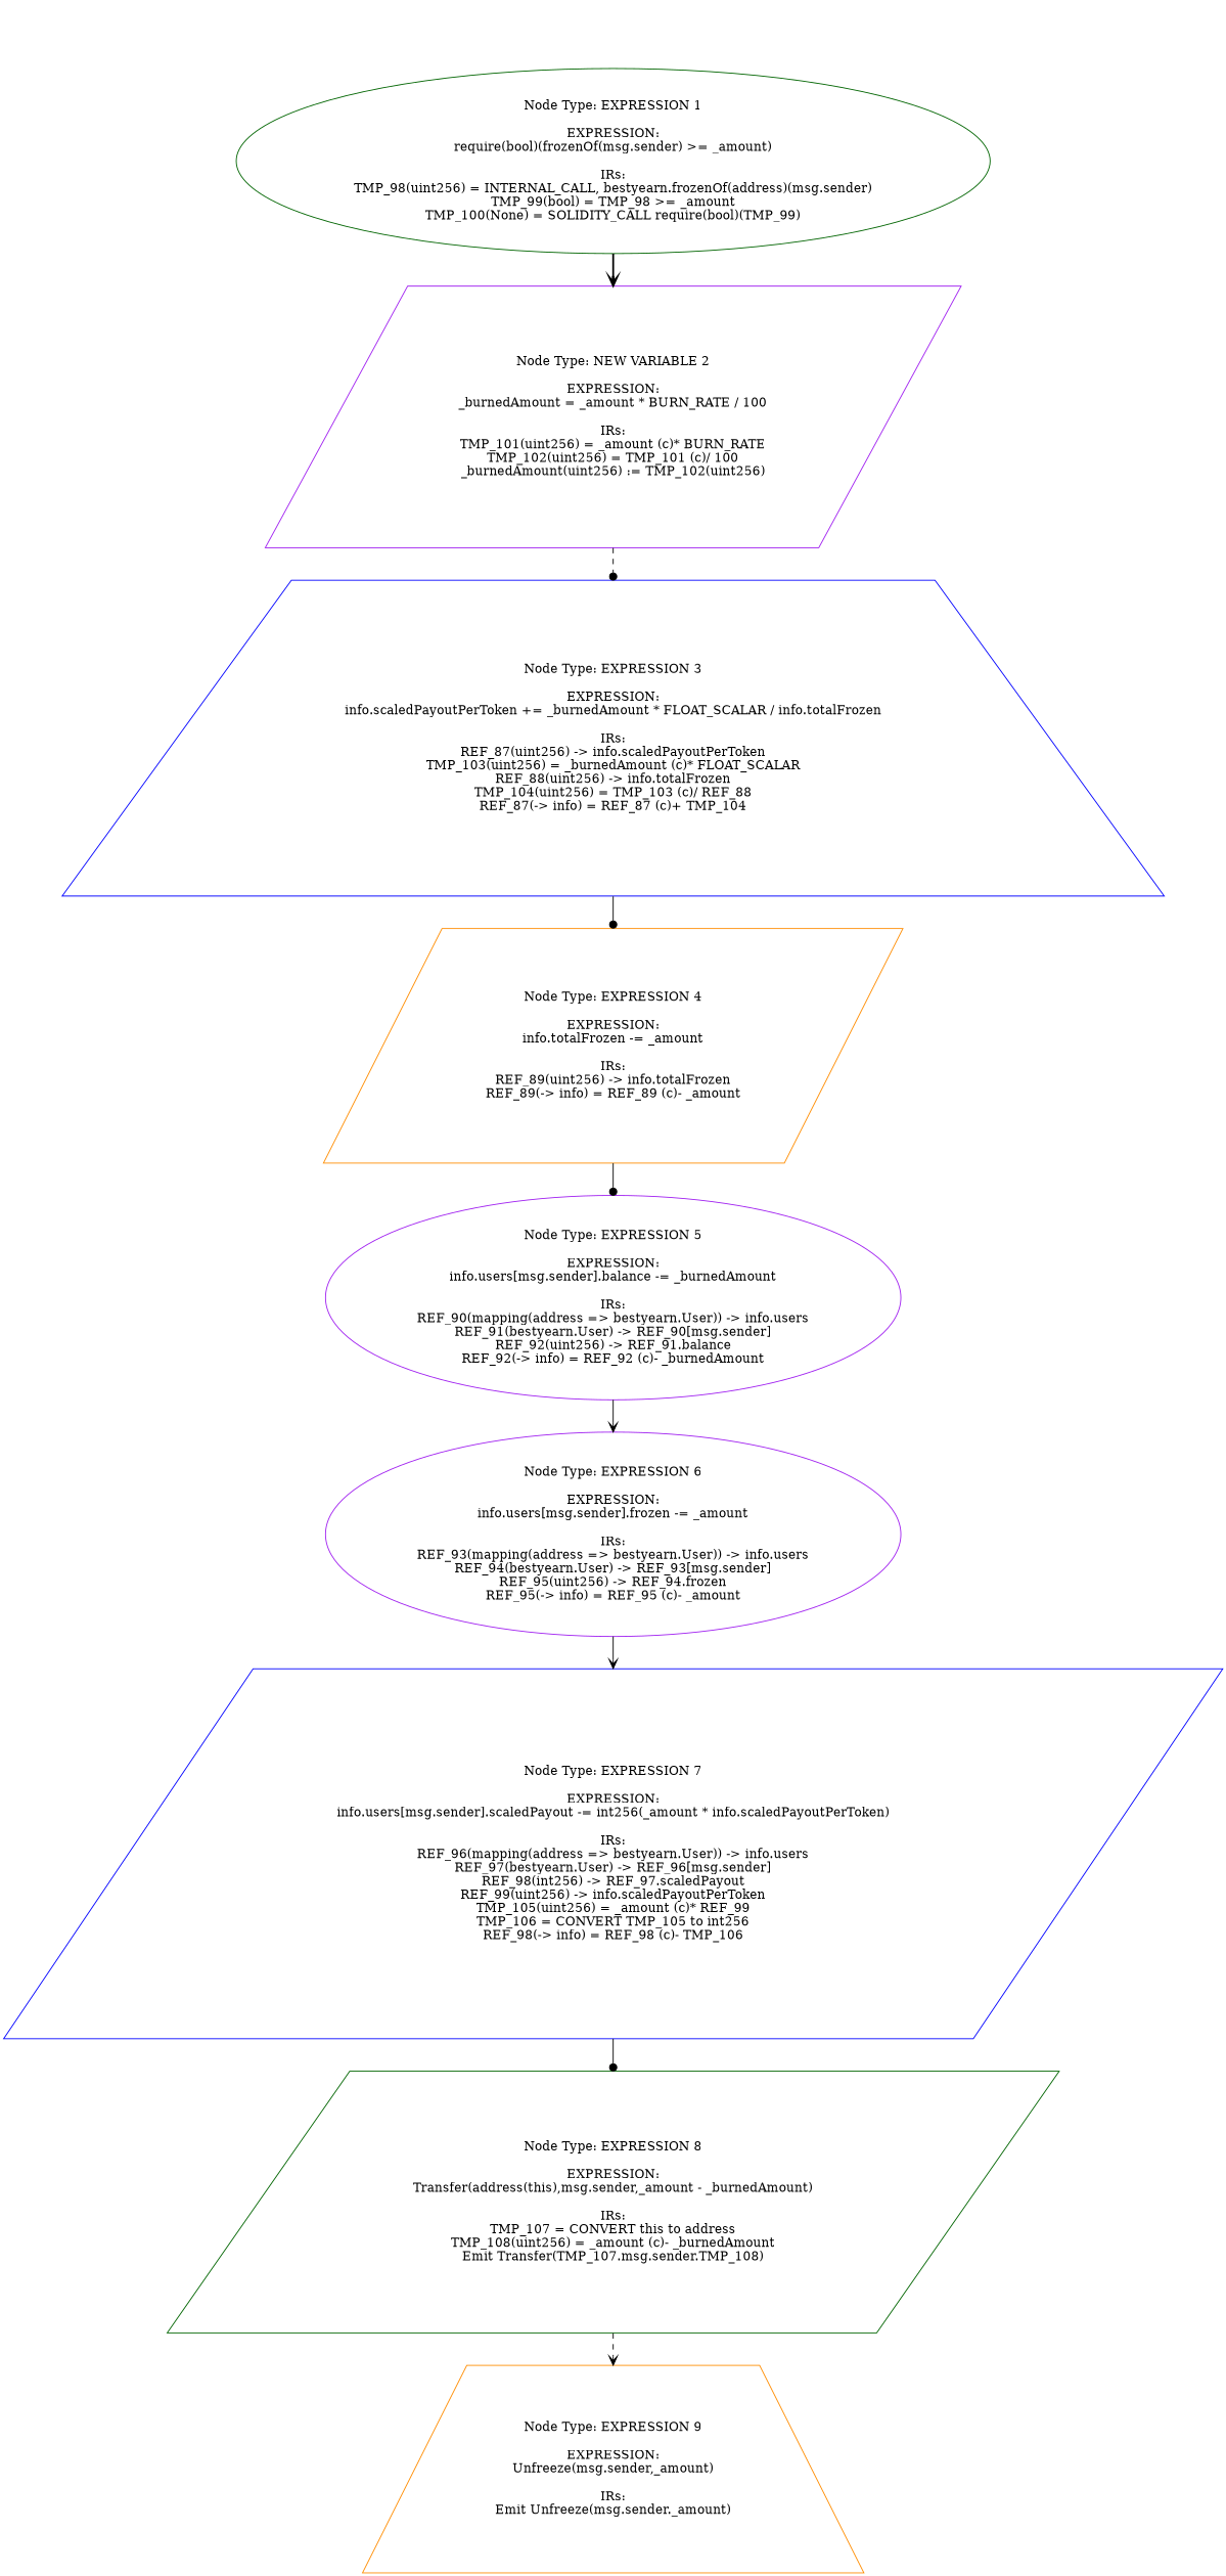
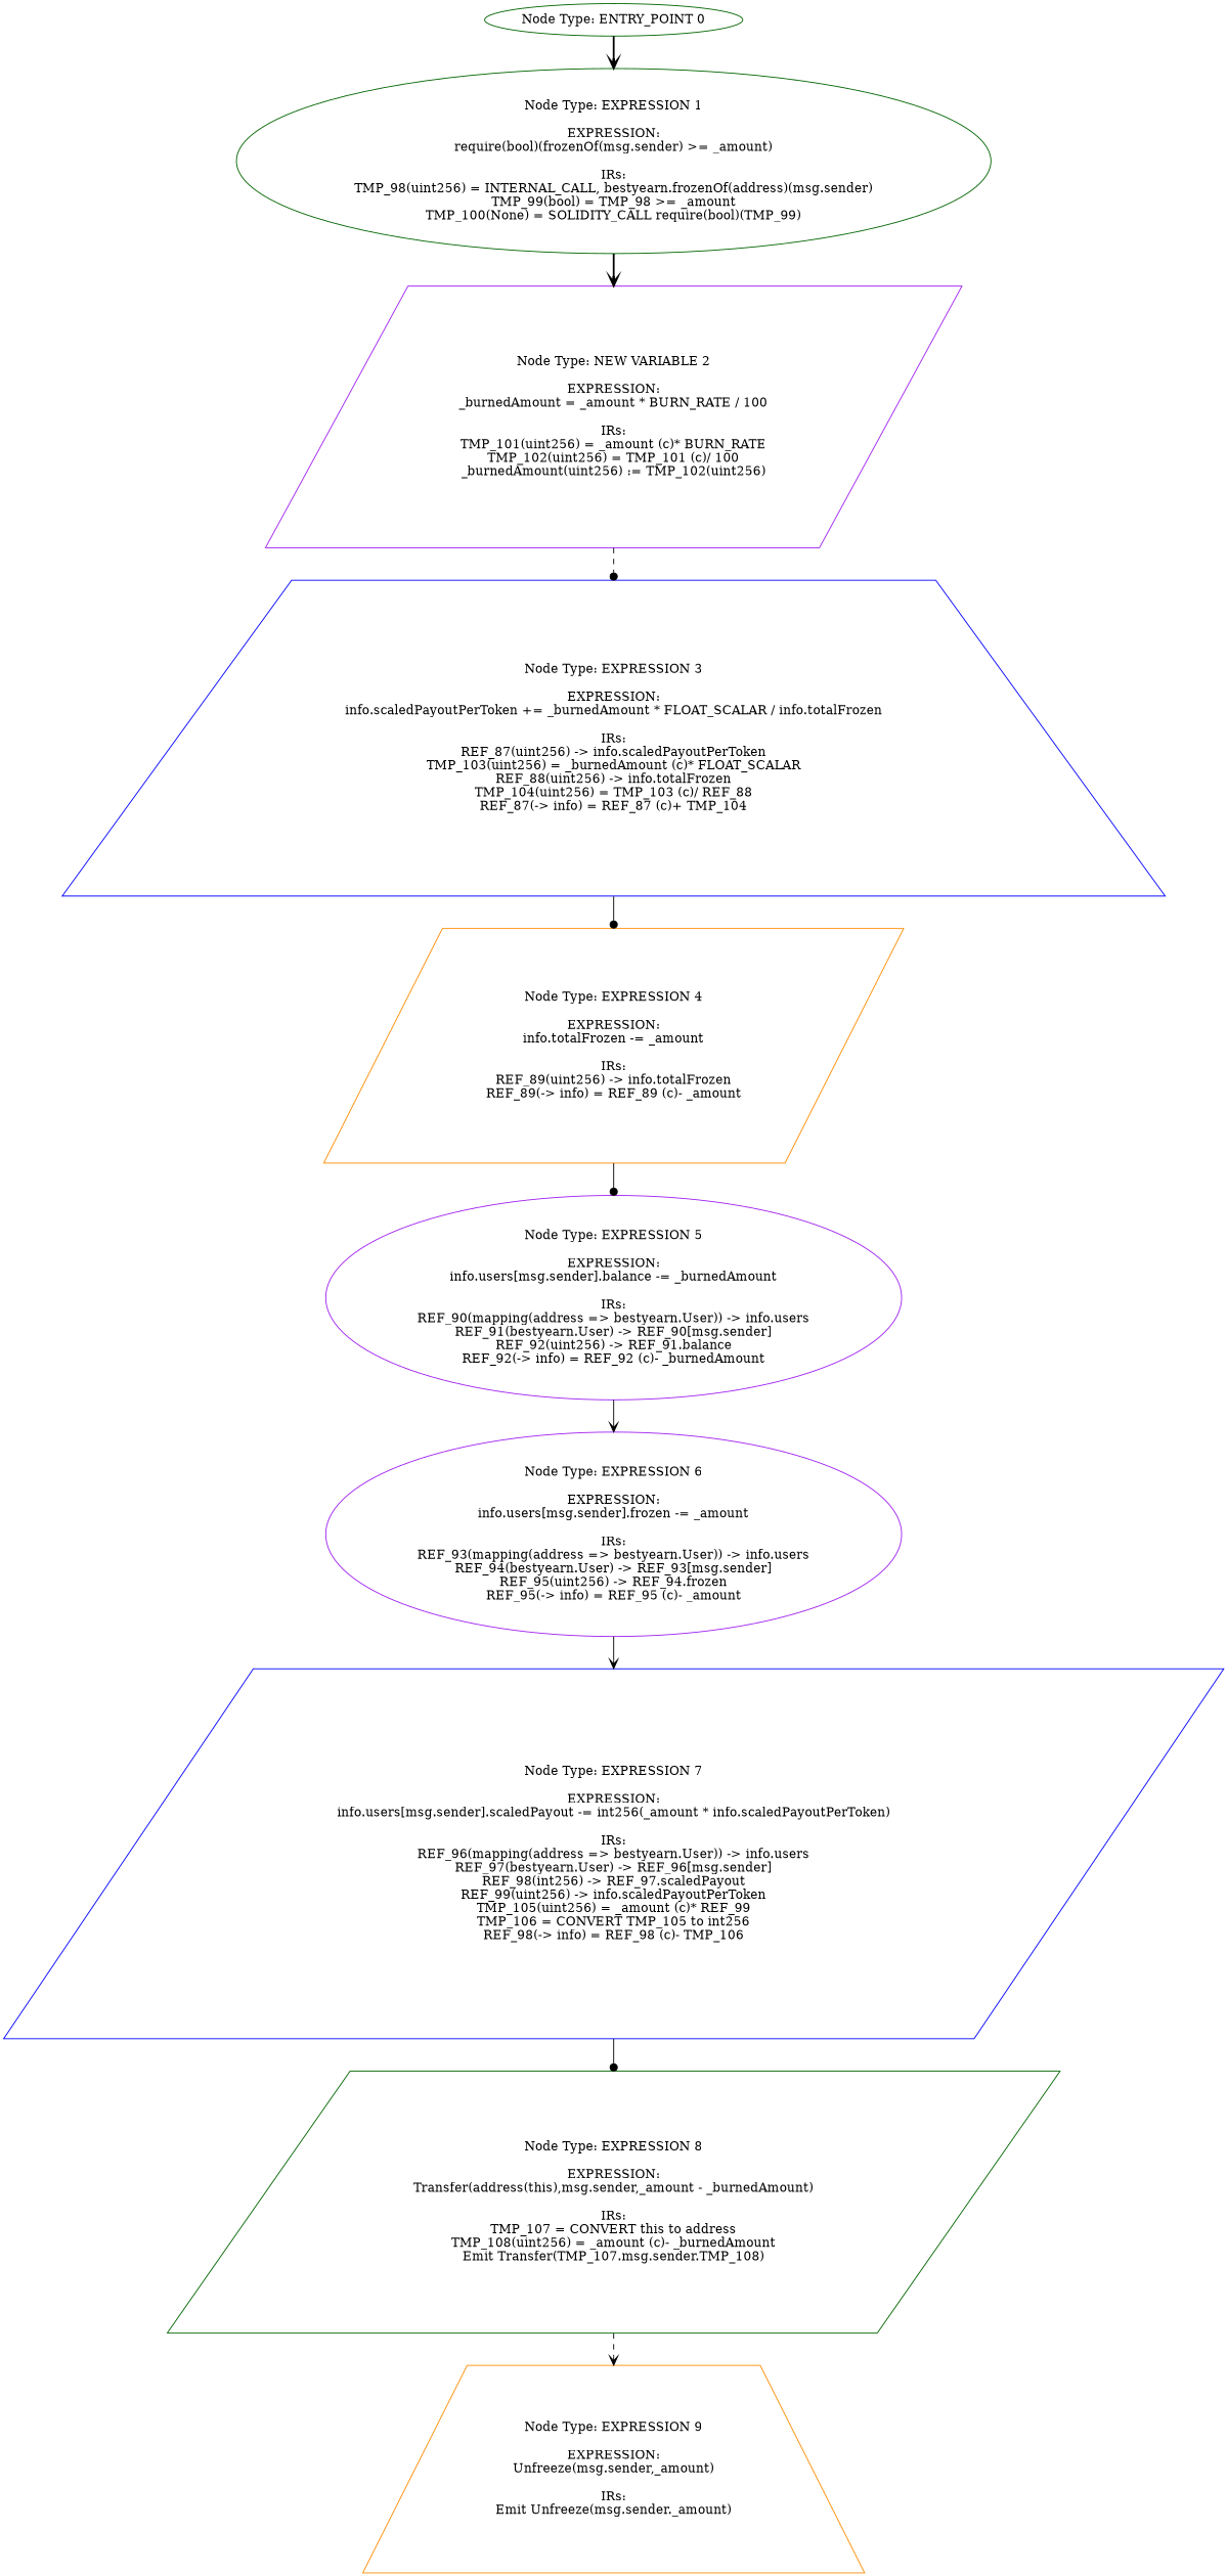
  digraph {
    node [color=darkgreen shape=ellipse]
    edge [style=solid arrowhead=vee]
+   n1 [label="Node Type: ENTRY_POINT 0\n"]
    n2 [label="Node Type: EXPRESSION 1\n\nEXPRESSION:\nrequire(bool)(frozenOf(msg.sender) >= _amount)\n\nIRs:\nTMP_98(uint256) = INTERNAL_CALL, bestyearn.frozenOf(address)(msg.sender)\nTMP_99(bool) = TMP_98 >= _amount\nTMP_100(None) = SOLIDITY_CALL require(bool)(TMP_99)"]
    n3 [label="Node Type: NEW VARIABLE 2\n\nEXPRESSION:\n_burnedAmount = _amount * BURN_RATE / 100\n\nIRs:\nTMP_101(uint256) = _amount (c)* BURN_RATE\nTMP_102(uint256) = TMP_101 (c)/ 100\n_burnedAmount(uint256) := TMP_102(uint256)" color=purple shape=parallelogram]
    n4 [label="Node Type: EXPRESSION 3\n\nEXPRESSION:\ninfo.scaledPayoutPerToken += _burnedAmount * FLOAT_SCALAR / info.totalFrozen\n\nIRs:\nREF_87(uint256) -> info.scaledPayoutPerToken\nTMP_103(uint256) = _burnedAmount (c)* FLOAT_SCALAR\nREF_88(uint256) -> info.totalFrozen\nTMP_104(uint256) = TMP_103 (c)/ REF_88\nREF_87(-> info) = REF_87 (c)+ TMP_104" color=blue shape=trapezium]
    n5 [label="Node Type: EXPRESSION 4\n\nEXPRESSION:\ninfo.totalFrozen -= _amount\n\nIRs:\nREF_89(uint256) -> info.totalFrozen\nREF_89(-> info) = REF_89 (c)- _amount" color=darkorange shape=parallelogram]
    n6 [label="Node Type: EXPRESSION 5\n\nEXPRESSION:\ninfo.users[msg.sender].balance -= _burnedAmount\n\nIRs:\nREF_90(mapping(address => bestyearn.User)) -> info.users\nREF_91(bestyearn.User) -> REF_90[msg.sender]\nREF_92(uint256) -> REF_91.balance\nREF_92(-> info) = REF_92 (c)- _burnedAmount" color=purple]
    n7 [label="Node Type: EXPRESSION 6\n\nEXPRESSION:\ninfo.users[msg.sender].frozen -= _amount\n\nIRs:\nREF_93(mapping(address => bestyearn.User)) -> info.users\nREF_94(bestyearn.User) -> REF_93[msg.sender]\nREF_95(uint256) -> REF_94.frozen\nREF_95(-> info) = REF_95 (c)- _amount" color=purple]
    n8 [label="Node Type: EXPRESSION 7\n\nEXPRESSION:\ninfo.users[msg.sender].scaledPayout -= int256(_amount * info.scaledPayoutPerToken)\n\nIRs:\nREF_96(mapping(address => bestyearn.User)) -> info.users\nREF_97(bestyearn.User) -> REF_96[msg.sender]\nREF_98(int256) -> REF_97.scaledPayout\nREF_99(uint256) -> info.scaledPayoutPerToken\nTMP_105(uint256) = _amount (c)* REF_99\nTMP_106 = CONVERT TMP_105 to int256\nREF_98(-> info) = REF_98 (c)- TMP_106" color=blue shape=parallelogram]
    n9 [label="Node Type: EXPRESSION 8\n\nEXPRESSION:\nTransfer(address(this),msg.sender,_amount - _burnedAmount)\n\nIRs:\nTMP_107 = CONVERT this to address\nTMP_108(uint256) = _amount (c)- _burnedAmount\nEmit Transfer(TMP_107.msg.sender.TMP_108)" shape=parallelogram]
    n10 [label="Node Type: EXPRESSION 9\n\nEXPRESSION:\nUnfreeze(msg.sender,_amount)\n\nIRs:\nEmit Unfreeze(msg.sender._amount)" color=darkorange shape=trapezium]
+   n1 -> n2 [style=bold]
    n2 -> n3 [style=bold]
    n3 -> n4 [style=dashed arrowhead=dot]
    n4 -> n5 [arrowhead=dot]
    n5 -> n6 [arrowhead=dot]
    n6 -> n7
    n7 -> n8
    n8 -> n9 [arrowhead=dot]
    n9 -> n10 [style=dashed]
  }
